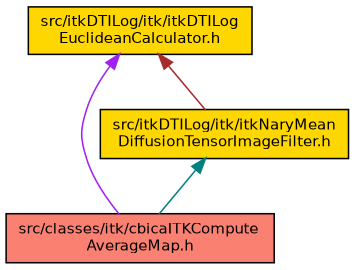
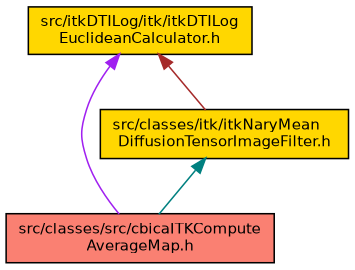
  digraph {
    node [color=black fillcolor=gold fontname=Helvetica fontsize=10 shape=record style=filled]
    edge [dir=back fontname=Helvetica fontsize=10 labelfontname=Helvetica labelfontsize=10 style=solid]
    n1 [fontcolor=black height=0.2 label="src/itkDTILog/itk/itkDTILog\lEuclideanCalculator.h" width=0.4]
-   n2 [fillcolor=salmon height=0.2 label="src/classes/itk/cbicaITKCompute\lAverageMap.h" width=0.4]
-   n3 [height=0.2 label="src/itkDTILog/itk/itkNaryMean\lDiffusionTensorImageFilter.h" width=0.4]
+   n2 [fillcolor=salmon height=0.2 label="src/classes/src/cbicaITKCompute\lAverageMap.h" width=0.4]
+   n3 [height=0.2 label="src/classes/itk/itkNaryMean\lDiffusionTensorImageFilter.h" width=0.4]
    n1 -> n2 [color=purple]
    n1 -> n3 [color=brown]
    n3 -> n2 [color=teal]
  }
